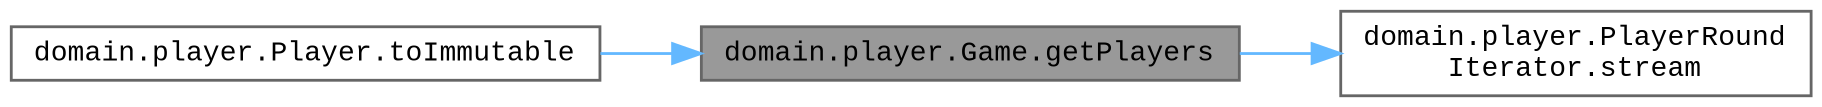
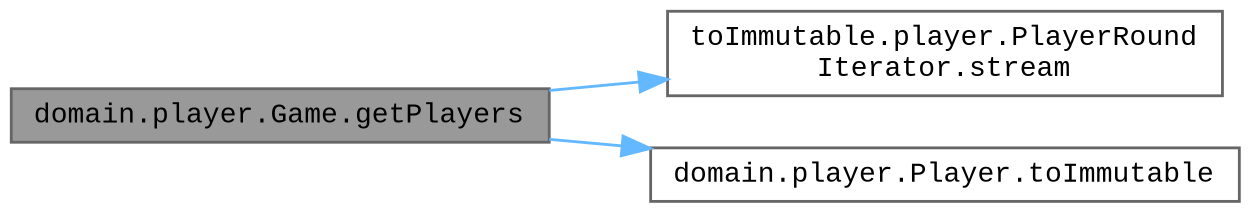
  digraph {
    fontname="Liberation Mono"
    rankdir=LR
    node [color=grey40 fillcolor=white fontname="Liberation Mono" fontsize=10 shape=box style=filled]
    edge [color=steelblue1 fontname="Liberation Mono" fontsize=10 labelfontname=Helvetica labelfontsize=10 style=solid]
    n1 [color=gray40 fillcolor=grey60 fontcolor=black height=0.2 label="domain.player.Game.getPlayers" width=0.4]
-   n2 [height=0.2 label="domain.player.PlayerRound\lIterator.stream" width=0.4]
+   n2 [height=0.2 label="toImmutable.player.PlayerRound\lIterator.stream" width=0.4]
    n3 [height=0.2 label="domain.player.Player.toImmutable" width=0.4]
    n1 -> n2
-   n3 -> n1
+   n1 -> n3
  }
